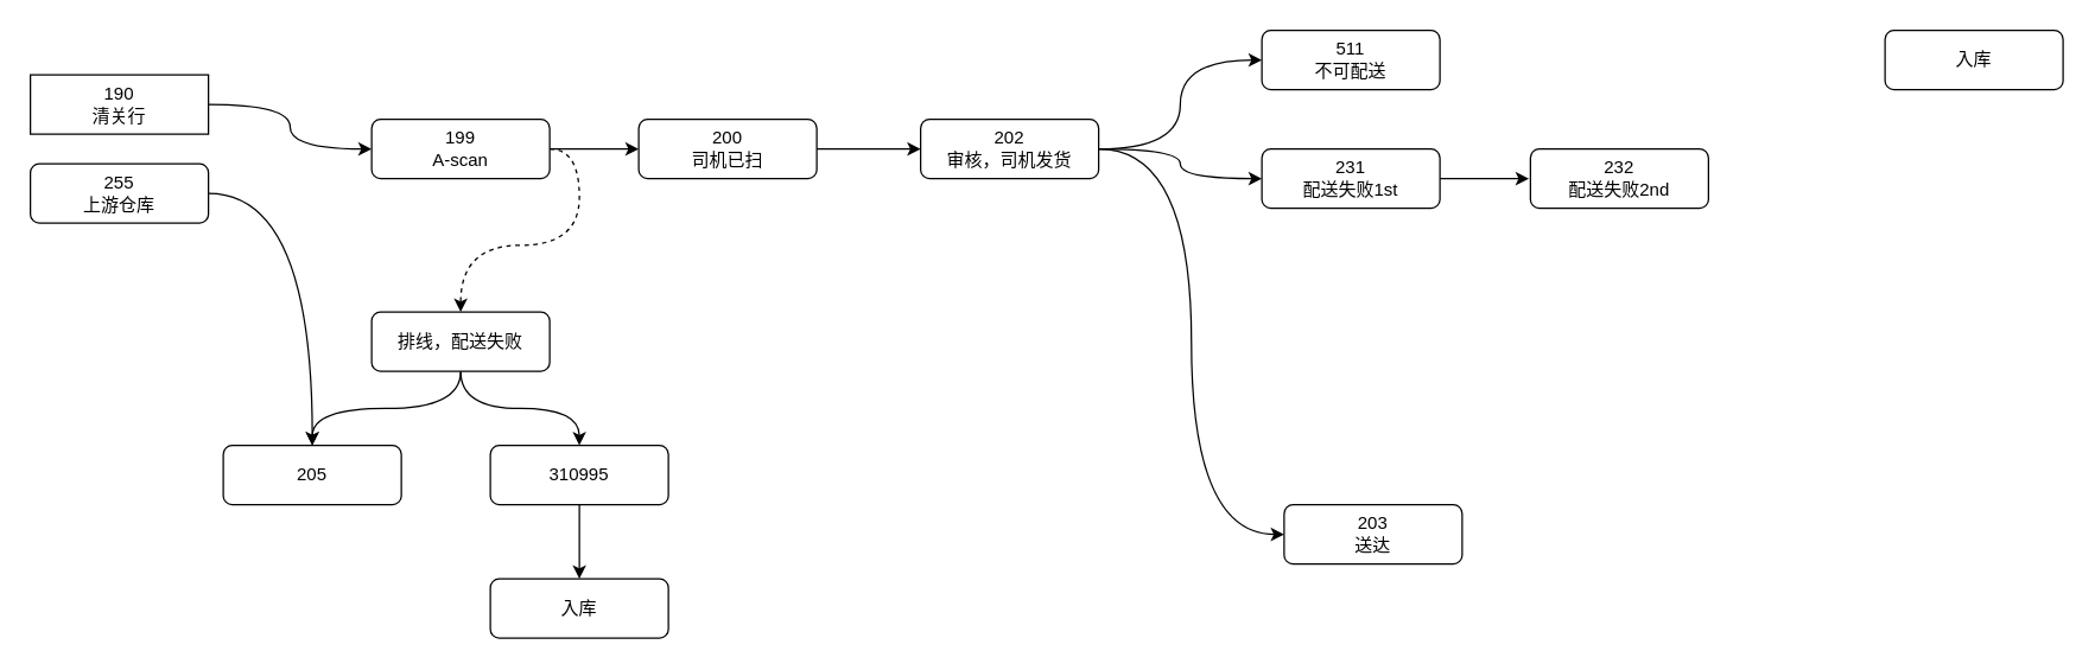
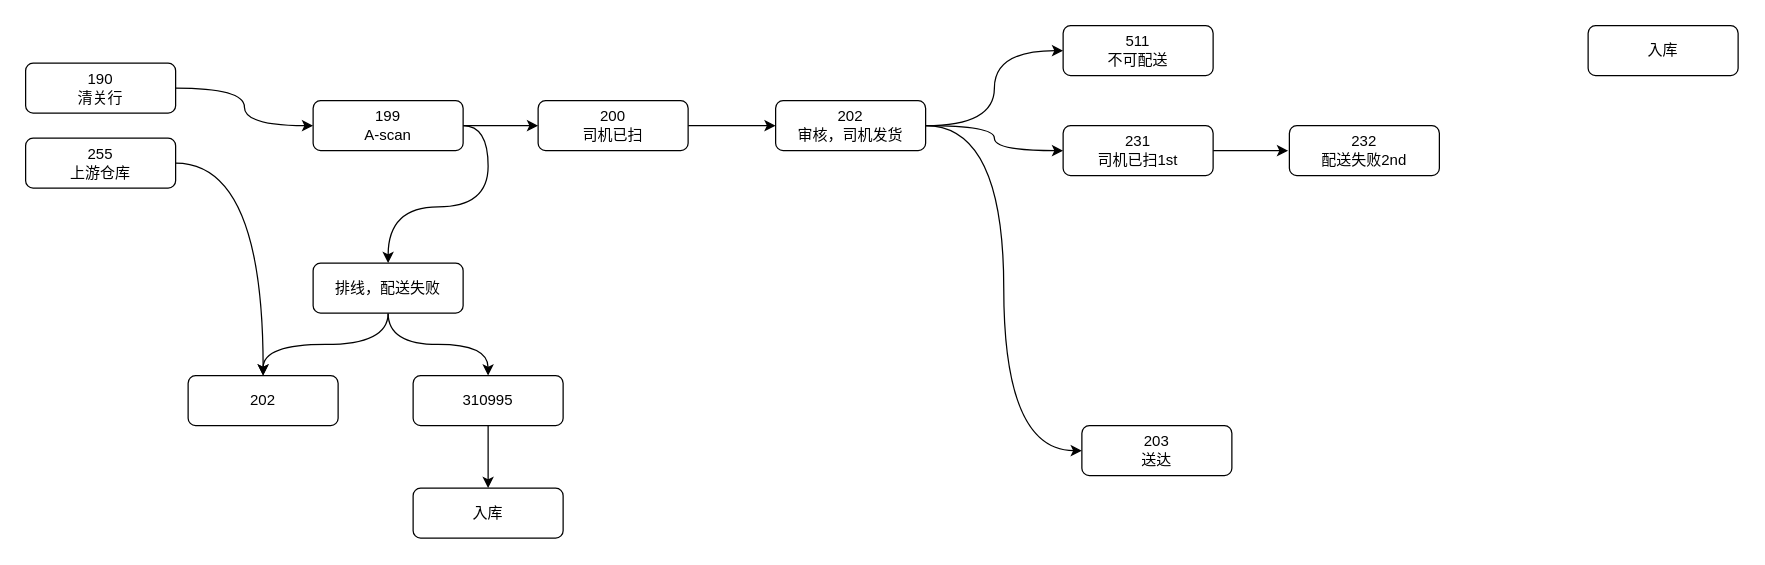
  <mxCell id="0" />
  <mxCell id="1" parent="0" />
  <mxCell id="2" style="edgeStyle=orthogonalEdgeStyle;rounded=0;orthogonalLoop=1;jettySize=auto;html=1;exitX=1;exitY=0.5;exitDx=0;exitDy=0;curved=1;" edge="1" parent="1" source="3" target="24"><mxGeometry relative="1" as="geometry" /></mxCell>
  <mxCell id="3" value="255&lt;div&gt;上游仓库&lt;/div&gt;" style="rounded=1;whiteSpace=wrap;html=1;fontSize=12;glass=0;strokeWidth=1;shadow=0;" parent="1" vertex="1"><mxGeometry x="20" y="110" width="120" height="40" as="geometry" /></mxCell>
  <mxCell id="4" style="edgeStyle=orthogonalEdgeStyle;rounded=0;orthogonalLoop=1;jettySize=auto;html=1;exitX=1;exitY=0.5;exitDx=0;exitDy=0;entryX=0;entryY=0.5;entryDx=0;entryDy=0;curved=1;" edge="1" parent="1" source="5" target="10"><mxGeometry relative="1" as="geometry" /></mxCell>
- <mxCell id="5" value="190&lt;div&gt;清关行&lt;/div&gt;" style="whiteSpace=wrap;html=1;fontSize=12;glass=0;strokeWidth=1;shadow=0;rounded=0;" vertex="1" parent="1"><mxGeometry x="20" y="50" width="120" height="40" as="geometry" /></mxCell>
+ <mxCell id="5" value="190&lt;div&gt;清关行&lt;/div&gt;" style="rounded=1;whiteSpace=wrap;html=1;fontSize=12;glass=0;strokeWidth=1;shadow=0;" vertex="1" parent="1"><mxGeometry x="20" y="50" width="120" height="40" as="geometry" /></mxCell>
  <mxCell id="6" style="edgeStyle=orthogonalEdgeStyle;rounded=0;orthogonalLoop=1;jettySize=auto;html=1;exitX=1;exitY=0.5;exitDx=0;exitDy=0;entryX=0;entryY=0.5;entryDx=0;entryDy=0;" edge="1" parent="1" source="7"><mxGeometry relative="1" as="geometry"><mxPoint x="620" y="100" as="targetPoint" /></mxGeometry></mxCell>
  <mxCell id="7" value="200&lt;div&gt;司机已扫&lt;/div&gt;" style="rounded=1;whiteSpace=wrap;html=1;fontSize=12;glass=0;strokeWidth=1;shadow=0;" vertex="1" parent="1"><mxGeometry x="430" y="80" width="120" height="40" as="geometry" /></mxCell>
  <mxCell id="8" style="edgeStyle=orthogonalEdgeStyle;rounded=0;orthogonalLoop=1;jettySize=auto;html=1;exitX=1;exitY=0.5;exitDx=0;exitDy=0;entryX=0;entryY=0.5;entryDx=0;entryDy=0;" edge="1" parent="1" source="10" target="7"><mxGeometry relative="1" as="geometry" /></mxCell>
- <mxCell id="9" style="edgeStyle=orthogonalEdgeStyle;rounded=0;orthogonalLoop=1;jettySize=auto;html=1;exitX=1;exitY=0.5;exitDx=0;exitDy=0;curved=1;dashed=1;" edge="1" parent="1" source="10" target="23"><mxGeometry relative="1" as="geometry" /></mxCell>
+ <mxCell id="9" style="edgeStyle=orthogonalEdgeStyle;rounded=0;orthogonalLoop=1;jettySize=auto;html=1;exitX=1;exitY=0.5;exitDx=0;exitDy=0;curved=1;" edge="1" parent="1" source="10" target="23"><mxGeometry relative="1" as="geometry" /></mxCell>
  <mxCell id="10" value="199&lt;div&gt;A-scan&lt;/div&gt;" style="rounded=1;whiteSpace=wrap;html=1;fontSize=12;glass=0;strokeWidth=1;shadow=0;" vertex="1" parent="1"><mxGeometry x="250" y="80" width="120" height="40" as="geometry" /></mxCell>
  <mxCell id="11" style="edgeStyle=orthogonalEdgeStyle;rounded=0;orthogonalLoop=1;jettySize=auto;html=1;exitX=1;exitY=0.5;exitDx=0;exitDy=0;entryX=0;entryY=0.5;entryDx=0;entryDy=0;curved=1;" edge="1" parent="1" source="14" target="15"><mxGeometry relative="1" as="geometry" /></mxCell>
  <mxCell id="12" style="edgeStyle=orthogonalEdgeStyle;rounded=0;orthogonalLoop=1;jettySize=auto;html=1;exitX=1;exitY=0.5;exitDx=0;exitDy=0;entryX=0;entryY=0.5;entryDx=0;entryDy=0;curved=1;" edge="1" parent="1" source="14" target="17"><mxGeometry relative="1" as="geometry" /></mxCell>
  <mxCell id="13" style="edgeStyle=orthogonalEdgeStyle;rounded=0;orthogonalLoop=1;jettySize=auto;html=1;exitX=1;exitY=0.5;exitDx=0;exitDy=0;entryX=0;entryY=0.5;entryDx=0;entryDy=0;curved=1;" edge="1" parent="1" source="14" target="18"><mxGeometry relative="1" as="geometry" /></mxCell>
  <mxCell id="14" value="&lt;div&gt;202&lt;/div&gt;&lt;div&gt;审核，司机发货&lt;/div&gt;" style="rounded=1;whiteSpace=wrap;html=1;fontSize=12;glass=0;strokeWidth=1;shadow=0;" vertex="1" parent="1"><mxGeometry x="620" y="80" width="120" height="40" as="geometry" /></mxCell>
  <mxCell id="15" value="&lt;div&gt;511&lt;/div&gt;&lt;div&gt;不可配送&lt;/div&gt;" style="rounded=1;whiteSpace=wrap;html=1;fontSize=12;glass=0;strokeWidth=1;shadow=0;" vertex="1" parent="1"><mxGeometry x="850" y="20" width="120" height="40" as="geometry" /></mxCell>
  <mxCell id="16" style="edgeStyle=orthogonalEdgeStyle;rounded=0;orthogonalLoop=1;jettySize=auto;html=1;exitX=1;exitY=0.5;exitDx=0;exitDy=0;" edge="1" parent="1" source="17"><mxGeometry relative="1" as="geometry"><mxPoint x="1030" y="120" as="targetPoint" /></mxGeometry></mxCell>
- <mxCell id="17" value="&lt;div&gt;231&lt;/div&gt;&lt;div&gt;配送失败1st&lt;/div&gt;" style="rounded=1;whiteSpace=wrap;html=1;fontSize=12;glass=0;strokeWidth=1;shadow=0;" vertex="1" parent="1"><mxGeometry x="850" y="100" width="120" height="40" as="geometry" /></mxCell>
+ <mxCell id="17" value="&lt;div&gt;231&lt;/div&gt;&lt;div&gt;司机已扫1st&lt;/div&gt;" style="rounded=1;whiteSpace=wrap;html=1;fontSize=12;glass=0;strokeWidth=1;shadow=0;" vertex="1" parent="1"><mxGeometry x="850" y="100" width="120" height="40" as="geometry" /></mxCell>
  <mxCell id="18" value="&lt;div&gt;203&lt;/div&gt;&lt;div&gt;送达&lt;/div&gt;" style="rounded=1;whiteSpace=wrap;html=1;fontSize=12;glass=0;strokeWidth=1;shadow=0;" vertex="1" parent="1"><mxGeometry x="865" y="340" width="120" height="40" as="geometry" /></mxCell>
  <mxCell id="19" value="&lt;div&gt;入库&lt;/div&gt;" style="rounded=1;whiteSpace=wrap;html=1;fontSize=12;glass=0;strokeWidth=1;shadow=0;" vertex="1" parent="1"><mxGeometry x="1270" y="20" width="120" height="40" as="geometry" /></mxCell>
  <mxCell id="20" value="&lt;div&gt;232&lt;/div&gt;&lt;div&gt;配送失败2nd&lt;/div&gt;" style="rounded=1;whiteSpace=wrap;html=1;fontSize=12;glass=0;strokeWidth=1;shadow=0;" vertex="1" parent="1"><mxGeometry x="1031" y="100" width="120" height="40" as="geometry" /></mxCell>
  <mxCell id="21" style="edgeStyle=orthogonalEdgeStyle;rounded=0;orthogonalLoop=1;jettySize=auto;html=1;exitX=0.5;exitY=1;exitDx=0;exitDy=0;entryX=0.5;entryY=0;entryDx=0;entryDy=0;curved=1;" edge="1" parent="1" source="23" target="24"><mxGeometry relative="1" as="geometry" /></mxCell>
  <mxCell id="22" style="edgeStyle=orthogonalEdgeStyle;rounded=0;orthogonalLoop=1;jettySize=auto;html=1;exitX=0.5;exitY=1;exitDx=0;exitDy=0;curved=1;" edge="1" parent="1" source="23" target="26"><mxGeometry relative="1" as="geometry" /></mxCell>
  <mxCell id="23" value="排线，配送失败" style="rounded=1;whiteSpace=wrap;html=1;fontSize=12;glass=0;strokeWidth=1;shadow=0;" vertex="1" parent="1"><mxGeometry x="250" y="210" width="120" height="40" as="geometry" /></mxCell>
- <mxCell id="24" value="205" style="rounded=1;whiteSpace=wrap;html=1;fontSize=12;glass=0;strokeWidth=1;shadow=0;" vertex="1" parent="1"><mxGeometry x="150" y="300" width="120" height="40" as="geometry" /></mxCell>
+ <mxCell id="24" value="202" style="rounded=1;whiteSpace=wrap;html=1;fontSize=12;glass=0;strokeWidth=1;shadow=0;" vertex="1" parent="1"><mxGeometry x="150" y="300" width="120" height="40" as="geometry" /></mxCell>
  <mxCell id="25" style="edgeStyle=orthogonalEdgeStyle;rounded=0;orthogonalLoop=1;jettySize=auto;html=1;exitX=0.5;exitY=1;exitDx=0;exitDy=0;entryX=0.5;entryY=0;entryDx=0;entryDy=0;" edge="1" parent="1" source="26" target="27"><mxGeometry relative="1" as="geometry" /></mxCell>
  <mxCell id="26" value="310995" style="rounded=1;whiteSpace=wrap;html=1;fontSize=12;glass=0;strokeWidth=1;shadow=0;" vertex="1" parent="1"><mxGeometry x="330" y="300" width="120" height="40" as="geometry" /></mxCell>
  <mxCell id="27" value="入库" style="rounded=1;whiteSpace=wrap;html=1;fontSize=12;glass=0;strokeWidth=1;shadow=0;" vertex="1" parent="1"><mxGeometry x="330" y="390" width="120" height="40" as="geometry" /></mxCell>
